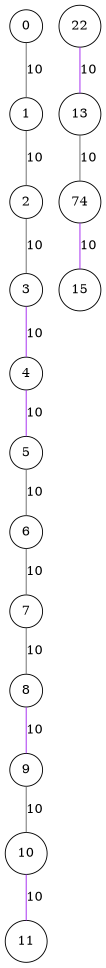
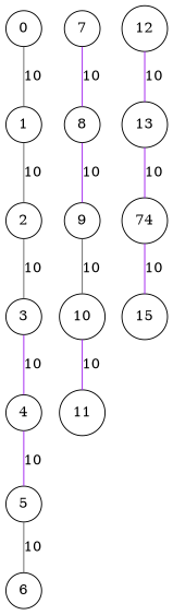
  graph {
    node [shape=circle]
    edge [color=gray40]
    0
    1
    2
    3
    4
    5
    6
    7
    8
    9
    10
    11
-   12 [label=22]
+   12
    13
    n15 [label=74]
    15
    0 -- 1 [label=10]
    1 -- 2 [label=10]
    2 -- 3 [label=10]
    3 -- 4 [color=purple label=10]
    4 -- 5 [color=purple label=10]
    5 -- 6 [label=10]
-   6 -- 7 [label=10]
-   7 -- 8 [label=10]
+   7 -- 8 [color=purple label=10]
    8 -- 9 [color=purple label=10]
    9 -- 10 [label=10]
    10 -- 11 [color=purple label=10]
    12 -- 13 [color=purple label=10]
-   13 -- n15 [label=10]
+   13 -- n15 [color=purple label=10]
    n15 -- 15 [color=purple label=10]
  }
